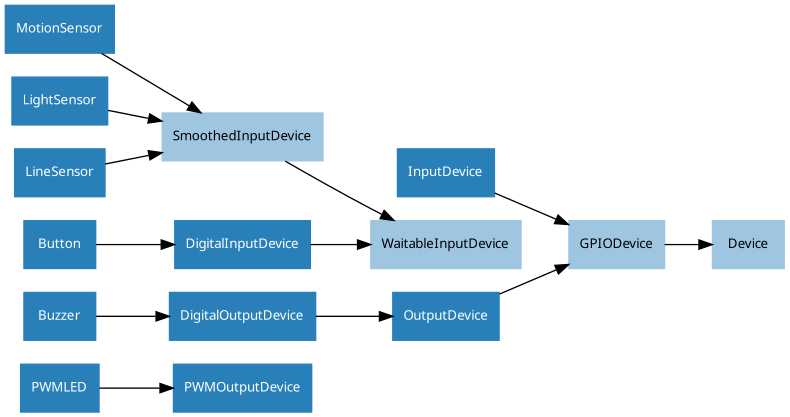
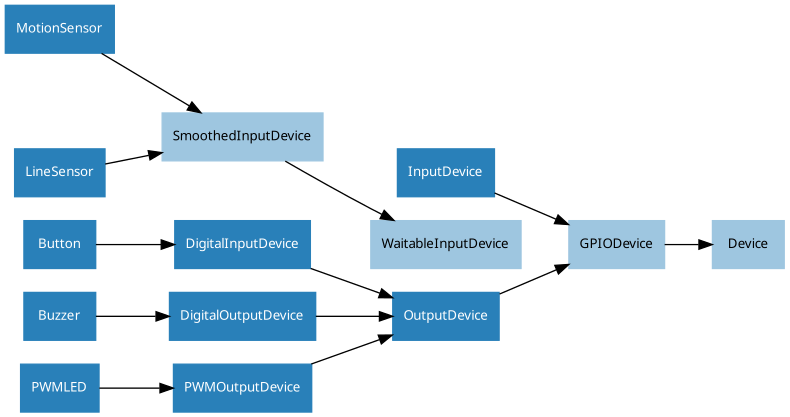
  digraph {
    rankdir=LR
    node [color="#2980b9" fontcolor="#ffffff" fontname=Sans fontsize=10 shape=rect style=filled]
    Device [color="#9ec6e0" fontcolor="#000000"]
    GPIODevice [color="#9ec6e0" fontcolor="#000000"]
    WaitableInputDevice [color="#9ec6e0" fontcolor="#000000"]
    InputDevice
    SmoothedInputDevice [color="#9ec6e0" fontcolor="#000000"]
    DigitalInputDevice
    Button
    MotionSensor
-   LightSensor
    LineSensor
    OutputDevice
    DigitalOutputDevice
    Buzzer
    PWMOutputDevice
    PWMLED
    GPIODevice -> Device
    InputDevice -> GPIODevice
    SmoothedInputDevice -> WaitableInputDevice
-   DigitalInputDevice -> WaitableInputDevice
+   DigitalInputDevice -> OutputDevice
    Button -> DigitalInputDevice
    MotionSensor -> SmoothedInputDevice
-   LightSensor -> SmoothedInputDevice
    LineSensor -> SmoothedInputDevice
    OutputDevice -> GPIODevice
    DigitalOutputDevice -> OutputDevice
    Buzzer -> DigitalOutputDevice
+   PWMOutputDevice -> OutputDevice
    PWMLED -> PWMOutputDevice
  }
